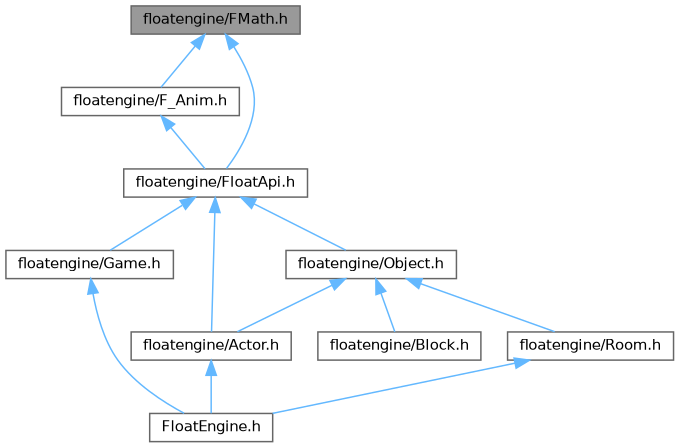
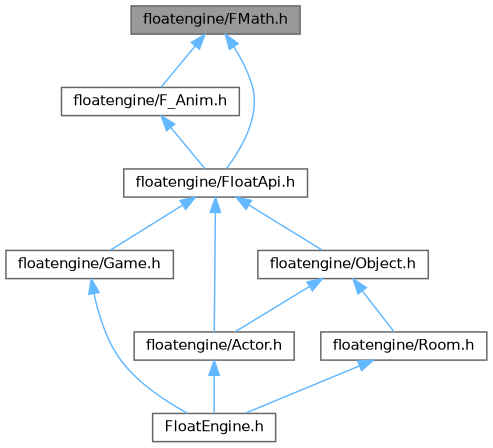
  digraph {
    node [color=grey40 fillcolor=white fontname=Helvetica fontsize=10 shape=box style=filled]
    edge [color=steelblue1 dir=back fontname=Helvetica fontsize=10 labelfontname=Helvetica labelfontsize=10 style=solid]
    n1 [color=gray40 fillcolor=grey60 fontcolor=black height=0.2 label="floatengine/FMath.h" width=0.4]
    n2 [height=0.2 label="floatengine/F_Anim.h" width=0.4]
    n3 [height=0.2 label="floatengine/FloatApi.h" width=0.4]
    n4 [height=0.2 label="floatengine/Game.h" width=0.4]
    n5 [height=0.2 label="floatengine/Object.h" width=0.4]
    n6 [height=0.2 label="floatengine/Actor.h" width=0.4]
    n7 [height=0.2 label="FloatEngine.h" width=0.4]
-   n8 [height=0.2 label="floatengine/Block.h" width=0.4]
    n9 [height=0.2 label="floatengine/Room.h" width=0.4]
    n1 -> n2
    n1 -> n3
    n2 -> n3
    n3 -> n4
    n3 -> n5
    n3 -> n6
    n4 -> n7
    n5 -> n6
-   n5 -> n8
    n5 -> n9
    n6 -> n7
    n9 -> n7
  }
